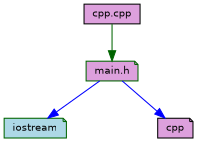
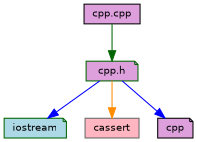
  digraph {
    node [color=black fillcolor=plum fontname=Helvetica fontsize=10 shape=note style=filled]
    edge [color=blue fontname=Helvetica fontsize=10 labelfontname=Helvetica labelfontsize=10 style=solid]
    n1 [fontcolor=black height=0.2 label="cpp.cpp" shape=box width=0.4]
-   n2 [color=darkgreen height=0.2 label="main.h" width=0.4]
+   n2 [color=darkgreen height=0.2 label="cpp.h" width=0.4]
    n3 [color=darkgreen fillcolor=lightblue height=0.2 label=iostream width=0.4]
+   n4 [color=gray40 fillcolor=lightpink height=0.2 label=cassert shape=box width=0.4]
    n5 [height=0.2 label=cpp width=0.4]
    n1 -> n2 [color=darkgreen]
    n2 -> n3
+   n2 -> n4 [color=darkorange]
    n2 -> n5
  }
